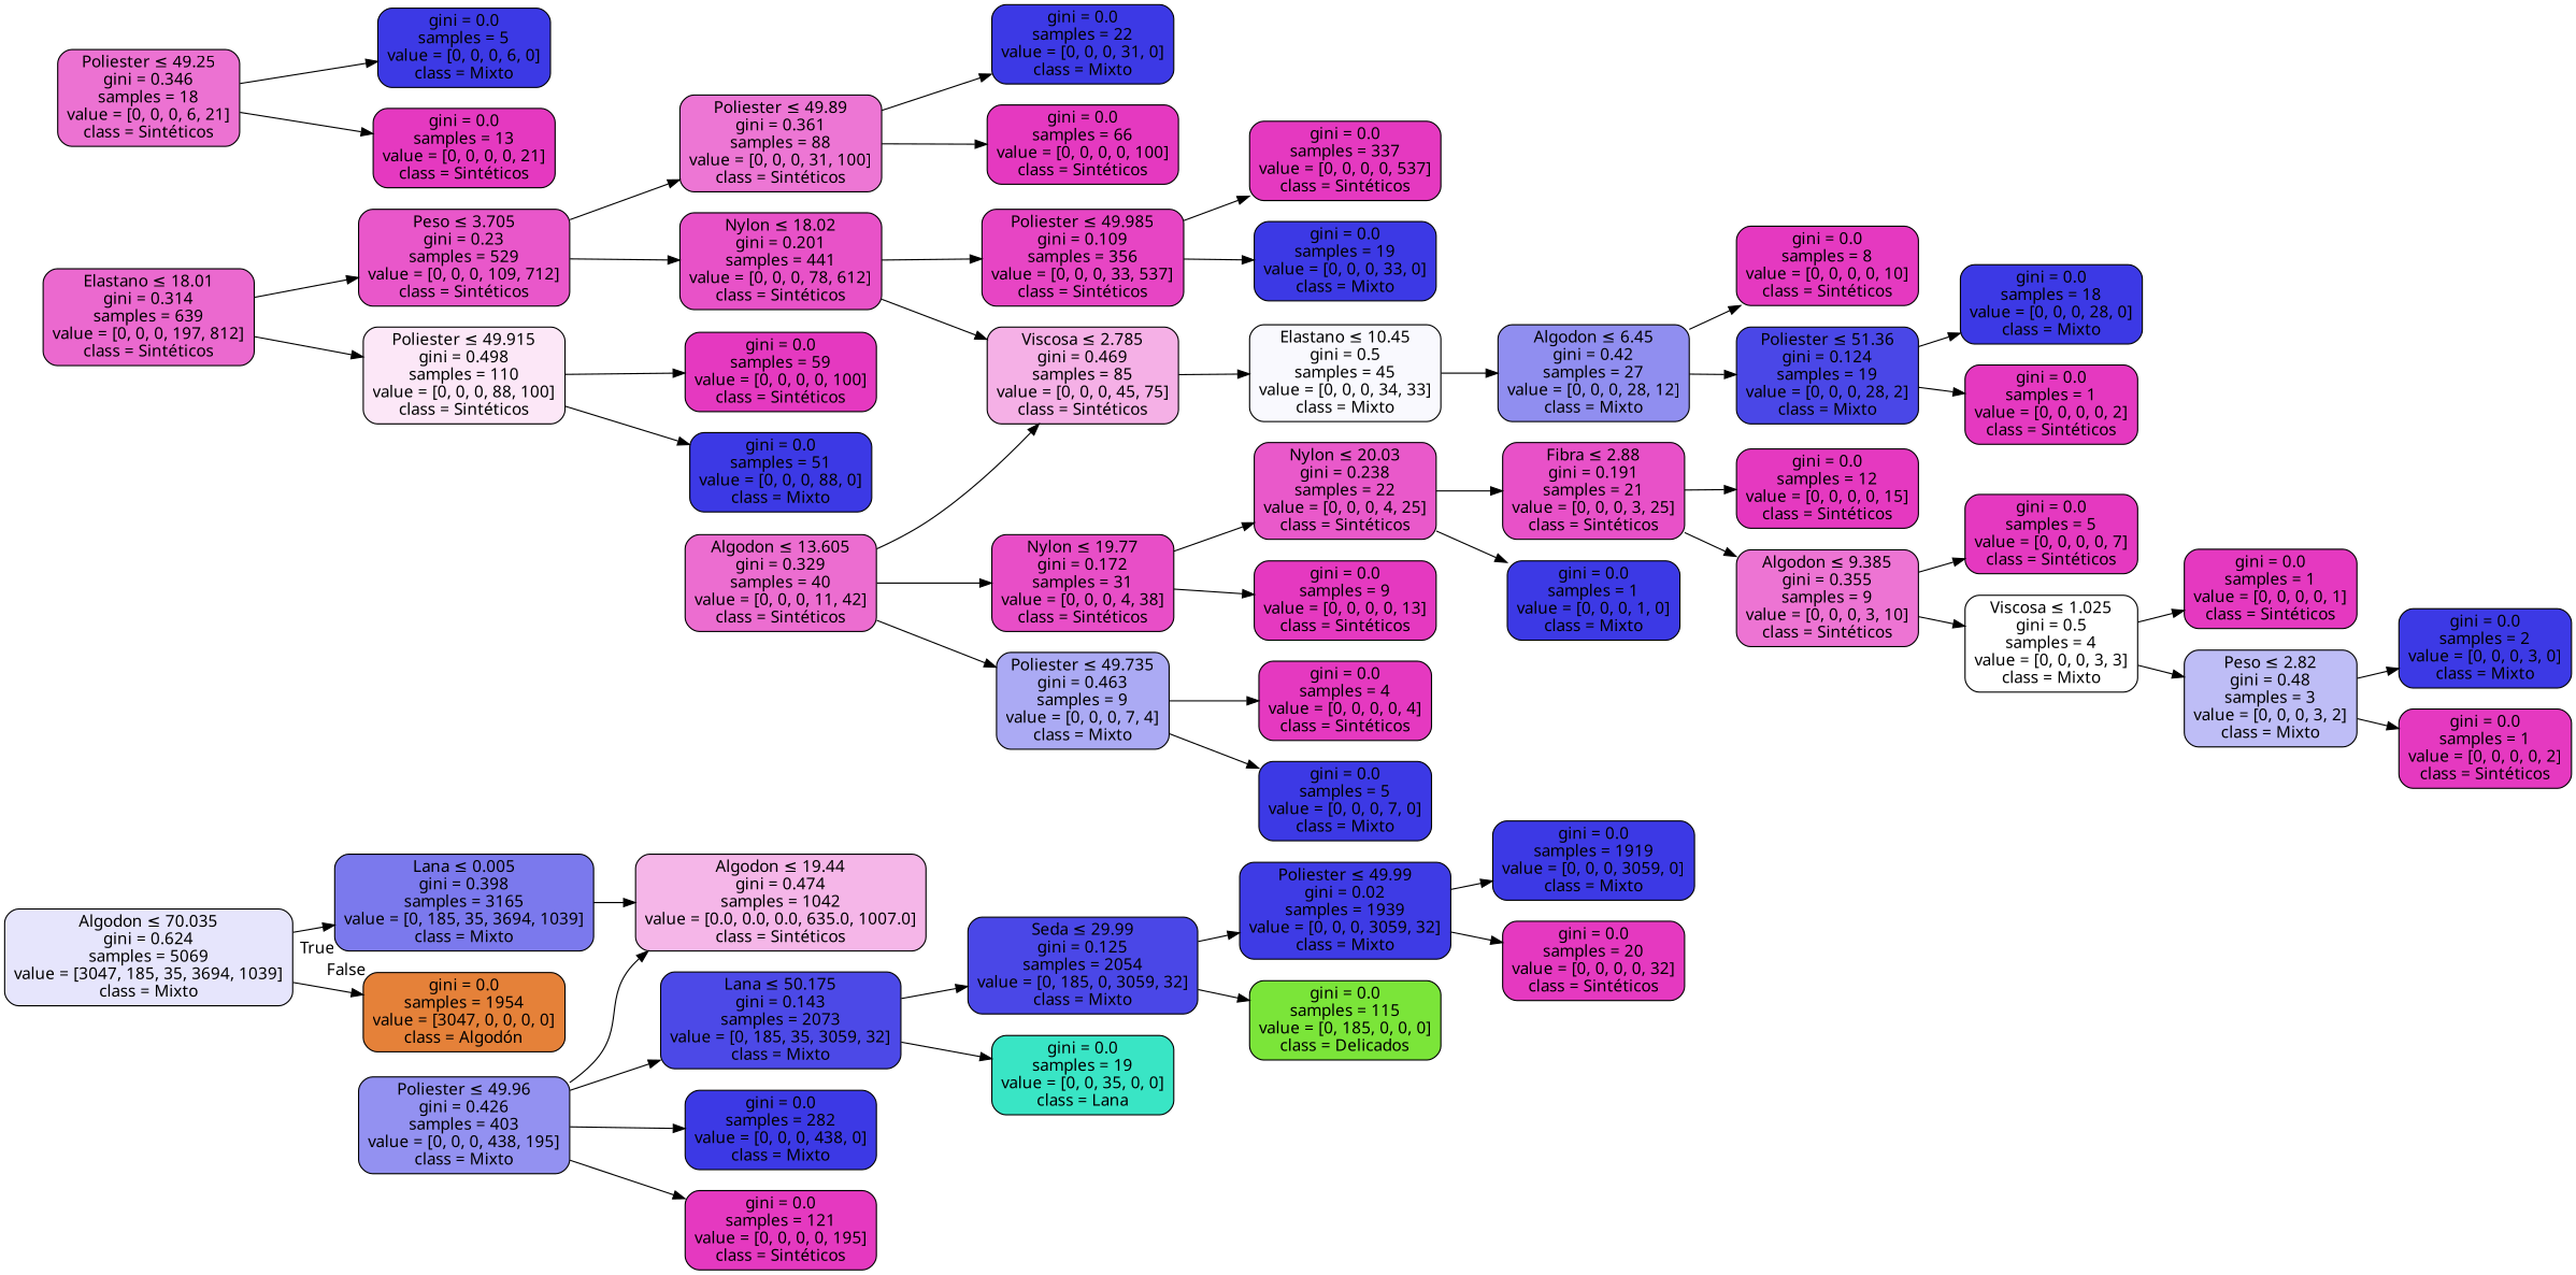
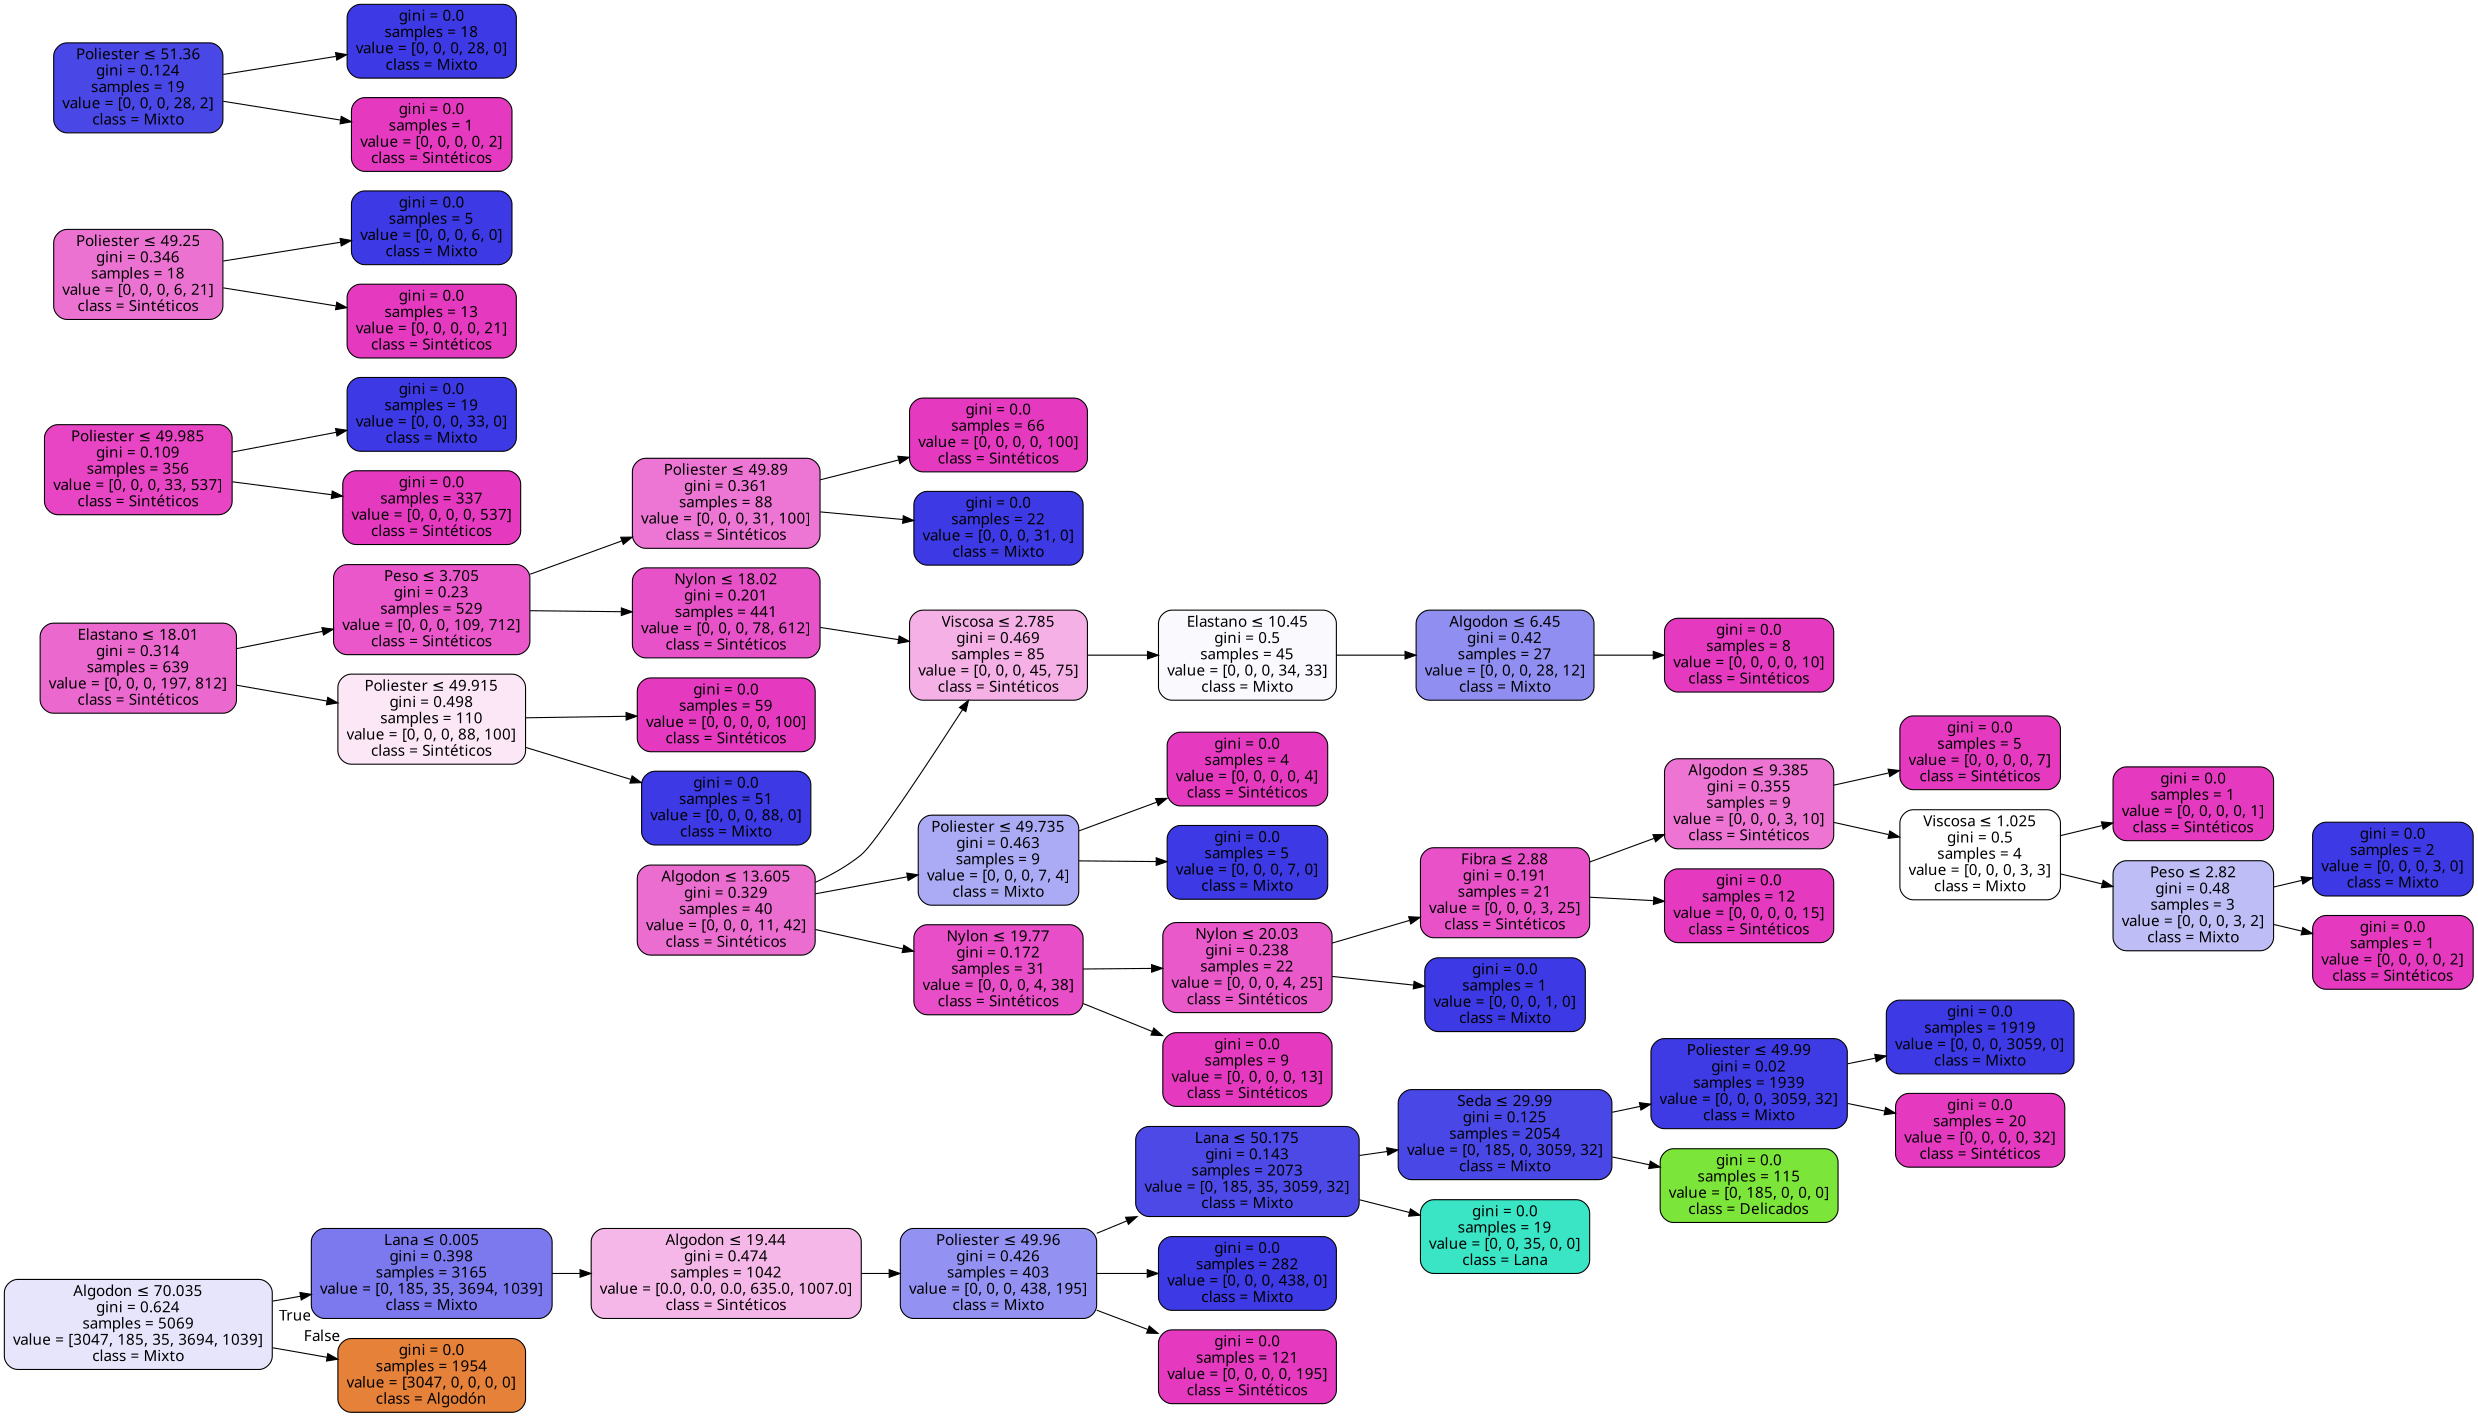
  digraph {
    fontname="Noto Sans"
    rankdir=LR
    node [color=black fillcolor="#e539c0" fontname="Noto Sans" shape=box style="filled, rounded"]
    edge [fontname="Noto Sans"]
    n1 [fillcolor="#e6e5fc" label=<Algodon &le; 70.035<br/>gini = 0.624<br/>samples = 5069<br/>value = [3047, 185, 35, 3694, 1039]<br/>class = Mixto>]
    n2 [fillcolor="#7b79ed" label=<Lana &le; 0.005<br/>gini = 0.398<br/>samples = 3165<br/>value = [0, 185, 35, 3694, 1039]<br/>class = Mixto>]
    n3 [fillcolor="#e58139" label=<gini = 0.0<br/>samples = 1954<br/>value = [3047, 0, 0, 0, 0]<br/>class = Algodón>]
    n4 [fillcolor="#f5b6e8" label=<Algodon &le; 19.44<br/>gini = 0.474<br/>samples = 1042<br/>value = [0.0, 0.0, 0.0, 635.0, 1007.0]<br/>class = Sintéticos>]
    n5 [fillcolor="#9391f1" label=<Poliester &le; 49.96<br/>gini = 0.426<br/>samples = 403<br/>value = [0, 0, 0, 438, 195]<br/>class = Mixto>]
    n6 [fillcolor="#4c49e7" label=<Lana &le; 50.175<br/>gini = 0.143<br/>samples = 2073<br/>value = [0, 185, 35, 3059, 32]<br/>class = Mixto>]
    n7 [fillcolor="#4a47e7" label=<Seda &le; 29.99<br/>gini = 0.125<br/>samples = 2054<br/>value = [0, 185, 0, 3059, 32]<br/>class = Mixto>]
    n8 [fillcolor="#39e5c5" label=<gini = 0.0<br/>samples = 19<br/>value = [0, 0, 35, 0, 0]<br/>class = Lana>]
    n9 [fillcolor="#eb69cf" label=<Elastano &le; 18.01<br/>gini = 0.314<br/>samples = 639<br/>value = [0, 0, 0, 197, 812]<br/>class = Sintéticos>]
    n10 [fillcolor="#e957ca" label=<Peso &le; 3.705<br/>gini = 0.23<br/>samples = 529<br/>value = [0, 0, 0, 109, 712]<br/>class = Sintéticos>]
    n11 [fillcolor="#fce7f7" label=<Poliester &le; 49.915<br/>gini = 0.498<br/>samples = 110<br/>value = [0, 0, 0, 88, 100]<br/>class = Sintéticos>]
    n12 [fillcolor="#3c39e5" label=<gini = 0.0<br/>samples = 282<br/>value = [0, 0, 0, 438, 0]<br/>class = Mixto>]
    n13 [label=<gini = 0.0<br/>samples = 121<br/>value = [0, 0, 0, 0, 195]<br/>class = Sintéticos>]
    n14 [fillcolor="#e852c8" label=<Nylon &le; 18.02<br/>gini = 0.201<br/>samples = 441<br/>value = [0, 0, 0, 78, 612]<br/>class = Sintéticos>]
    n15 [fillcolor="#ed76d4" label=<Poliester &le; 49.89<br/>gini = 0.361<br/>samples = 88<br/>value = [0, 0, 0, 31, 100]<br/>class = Sintéticos>]
    n16 [fillcolor="#3c39e5" label=<gini = 0.0<br/>samples = 51<br/>value = [0, 0, 0, 88, 0]<br/>class = Mixto>]
    n17 [label=<gini = 0.0<br/>samples = 59<br/>value = [0, 0, 0, 0, 100]<br/>class = Sintéticos>]
    n18 [fillcolor="#e745c4" label=<Poliester &le; 49.985<br/>gini = 0.109<br/>samples = 356<br/>value = [0, 0, 0, 33, 537]<br/>class = Sintéticos>]
    n19 [fillcolor="#f5b0e6" label=<Viscosa &le; 2.785<br/>gini = 0.469<br/>samples = 85<br/>value = [0, 0, 0, 45, 75]<br/>class = Sintéticos>]
    n20 [fillcolor="#3c39e5" label=<gini = 0.0<br/>samples = 22<br/>value = [0, 0, 0, 31, 0]<br/>class = Mixto>]
    n21 [label=<gini = 0.0<br/>samples = 66<br/>value = [0, 0, 0, 0, 100]<br/>class = Sintéticos>]
    n22 [fillcolor="#3c39e5" label=<gini = 0.0<br/>samples = 19<br/>value = [0, 0, 0, 33, 0]<br/>class = Mixto>]
    n23 [label=<gini = 0.0<br/>samples = 337<br/>value = [0, 0, 0, 0, 537]<br/>class = Sintéticos>]
    n24 [fillcolor="#f9f9fe" label=<Elastano &le; 10.45<br/>gini = 0.5<br/>samples = 45<br/>value = [0, 0, 0, 34, 33]<br/>class = Mixto>]
    n25 [fillcolor="#ec6dd0" label=<Algodon &le; 13.605<br/>gini = 0.329<br/>samples = 40<br/>value = [0, 0, 0, 11, 42]<br/>class = Sintéticos>]
    n26 [fillcolor="#e84ec7" label=<Nylon &le; 19.77<br/>gini = 0.172<br/>samples = 31<br/>value = [0, 0, 0, 4, 38]<br/>class = Sintéticos>]
    n27 [fillcolor="#abaaf4" label=<Poliester &le; 49.735<br/>gini = 0.463<br/>samples = 9<br/>value = [0, 0, 0, 7, 4]<br/>class = Mixto>]
    n28 [fillcolor="#908ef0" label=<Algodon &le; 6.45<br/>gini = 0.42<br/>samples = 27<br/>value = [0, 0, 0, 28, 12]<br/>class = Mixto>]
    n29 [label=<gini = 0.0<br/>samples = 9<br/>value = [0, 0, 0, 0, 13]<br/>class = Sintéticos>]
    n30 [fillcolor="#e959ca" label=<Nylon &le; 20.03<br/>gini = 0.238<br/>samples = 22<br/>value = [0, 0, 0, 4, 25]<br/>class = Sintéticos>]
    n31 [fillcolor="#3c39e5" label=<gini = 0.0<br/>samples = 5<br/>value = [0, 0, 0, 7, 0]<br/>class = Mixto>]
    n32 [label=<gini = 0.0<br/>samples = 4<br/>value = [0, 0, 0, 0, 4]<br/>class = Sintéticos>]
    n33 [fillcolor="#3c39e5" label=<gini = 0.0<br/>samples = 1<br/>value = [0, 0, 0, 1, 0]<br/>class = Mixto>]
    n34 [fillcolor="#e851c8" label=<Fibra &le; 2.88<br/>gini = 0.191<br/>samples = 21<br/>value = [0, 0, 0, 3, 25]<br/>class = Sintéticos>]
    n35 [label=<gini = 0.0<br/>samples = 12<br/>value = [0, 0, 0, 0, 15]<br/>class = Sintéticos>]
    n36 [fillcolor="#ed74d3" label=<Algodon &le; 9.385<br/>gini = 0.355<br/>samples = 9<br/>value = [0, 0, 0, 3, 10]<br/>class = Sintéticos>]
    n37 [label=<gini = 0.0<br/>samples = 5<br/>value = [0, 0, 0, 0, 7]<br/>class = Sintéticos>]
    n38 [fillcolor="#ffffff" label=<Viscosa &le; 1.025<br/>gini = 0.5<br/>samples = 4<br/>value = [0, 0, 0, 3, 3]<br/>class = Mixto>]
    n39 [label=<gini = 0.0<br/>samples = 1<br/>value = [0, 0, 0, 0, 1]<br/>class = Sintéticos>]
    n40 [fillcolor="#bebdf6" label=<Peso &le; 2.82<br/>gini = 0.48<br/>samples = 3<br/>value = [0, 0, 0, 3, 2]<br/>class = Mixto>]
    n41 [fillcolor="#3c39e5" label=<gini = 0.0<br/>samples = 2<br/>value = [0, 0, 0, 3, 0]<br/>class = Mixto>]
    n42 [label=<gini = 0.0<br/>samples = 1<br/>value = [0, 0, 0, 0, 2]<br/>class = Sintéticos>]
    n43 [fillcolor="#ec72d2" label=<Poliester &le; 49.25<br/>gini = 0.346<br/>samples = 18<br/>value = [0, 0, 0, 6, 21]<br/>class = Sintéticos>]
    n44 [fillcolor="#3c39e5" label=<gini = 0.0<br/>samples = 5<br/>value = [0, 0, 0, 6, 0]<br/>class = Mixto>]
    n45 [label=<gini = 0.0<br/>samples = 13<br/>value = [0, 0, 0, 0, 21]<br/>class = Sintéticos>]
    n46 [label=<gini = 0.0<br/>samples = 8<br/>value = [0, 0, 0, 0, 10]<br/>class = Sintéticos>]
    n47 [fillcolor="#4a47e7" label=<Poliester &le; 51.36<br/>gini = 0.124<br/>samples = 19<br/>value = [0, 0, 0, 28, 2]<br/>class = Mixto>]
    n48 [fillcolor="#3c39e5" label=<gini = 0.0<br/>samples = 18<br/>value = [0, 0, 0, 28, 0]<br/>class = Mixto>]
    n49 [label=<gini = 0.0<br/>samples = 1<br/>value = [0, 0, 0, 0, 2]<br/>class = Sintéticos>]
    n50 [fillcolor="#3e3be5" label=<Poliester &le; 49.99<br/>gini = 0.02<br/>samples = 1939<br/>value = [0, 0, 0, 3059, 32]<br/>class = Mixto>]
    n51 [fillcolor="#7be539" label=<gini = 0.0<br/>samples = 115<br/>value = [0, 185, 0, 0, 0]<br/>class = Delicados>]
    n52 [fillcolor="#3c39e5" label=<gini = 0.0<br/>samples = 1919<br/>value = [0, 0, 0, 3059, 0]<br/>class = Mixto>]
    n53 [label=<gini = 0.0<br/>samples = 20<br/>value = [0, 0, 0, 0, 32]<br/>class = Sintéticos>]
    n1 -> n2 [headlabel=True labelangle=45 labeldistance=2.5]
    n1 -> n3 [headlabel=False labelangle=-45 labeldistance=2.5]
    n2 -> n4
-   n5 -> n4
+   n4 -> n5
    n5 -> n6
    n5 -> n12
    n5 -> n13
    n6 -> n7
    n6 -> n8
    n7 -> n50
    n7 -> n51
    n9 -> n10
    n9 -> n11
    n10 -> n14
    n10 -> n15
    n11 -> n16
    n11 -> n17
-   n14 -> n18
    n14 -> n19
    n15 -> n20
    n15 -> n21
    n18 -> n22
    n18 -> n23
    n19 -> n24
    n24 -> n28
    n25 -> n19
    n25 -> n26
    n25 -> n27
    n26 -> n29
    n26 -> n30
    n27 -> n31
    n27 -> n32
    n28 -> n46
-   n28 -> n47
    n30 -> n33
    n30 -> n34
    n34 -> n35
    n34 -> n36
    n36 -> n37
    n36 -> n38
    n38 -> n39
    n38 -> n40
    n40 -> n41
    n40 -> n42
    n43 -> n44
    n43 -> n45
    n47 -> n48
    n47 -> n49
    n50 -> n52
    n50 -> n53
  }
